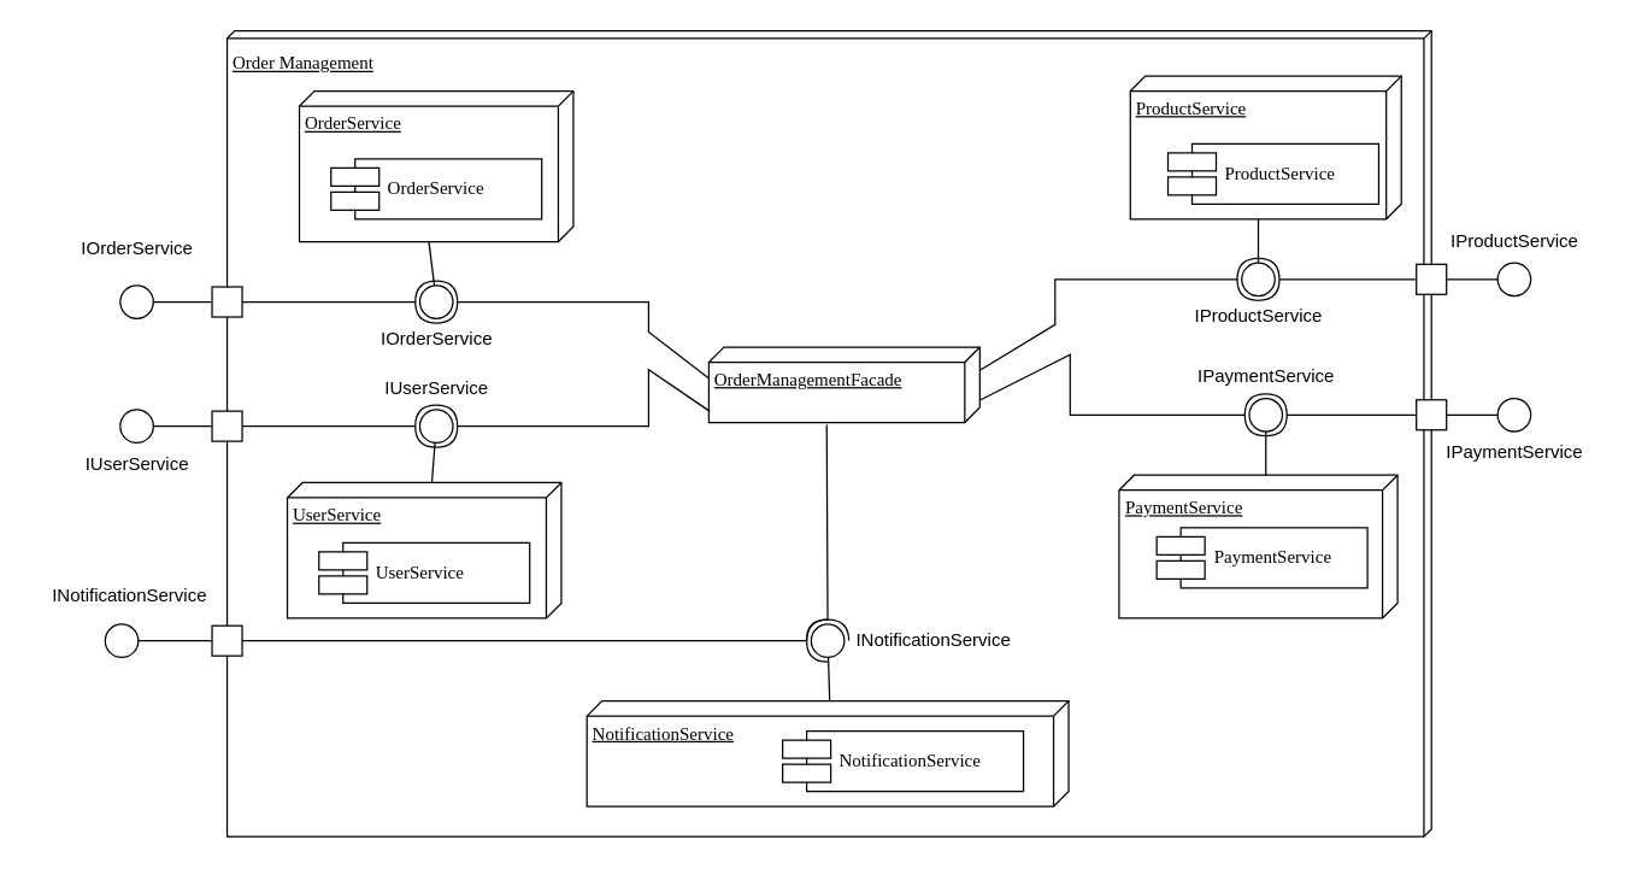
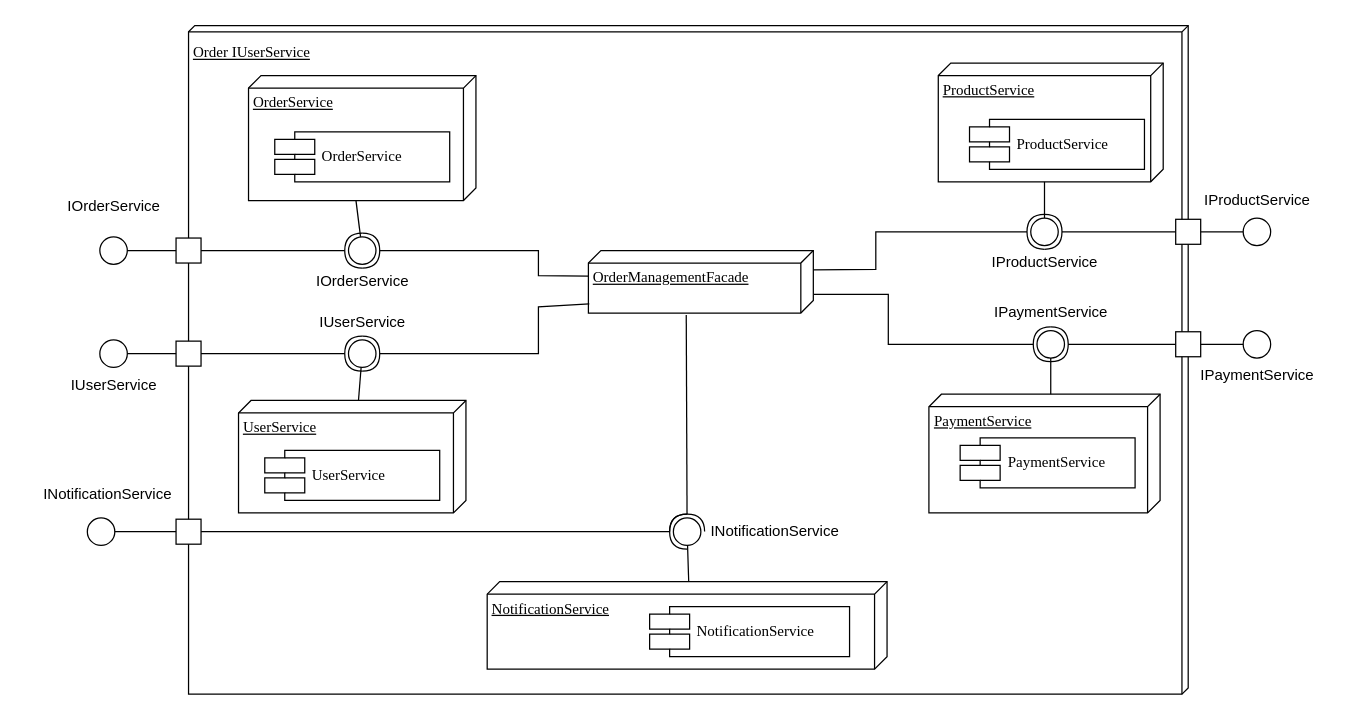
  <mxCell id="0" />
  <mxCell id="1" parent="0" />
- <mxCell id="2" value="Order Management" style="verticalAlign=top;align=left;spacingTop=8;spacingLeft=2;spacingRight=12;shape=cube;size=5;direction=south;fontStyle=4;html=1;rounded=0;shadow=0;comic=0;labelBackgroundColor=none;strokeWidth=1;fontFamily=Verdana;fontSize=12" vertex="1" parent="1"><mxGeometry x="150" y="20" width="800" height="535" as="geometry" /></mxCell>
+ <mxCell id="2" value="Order IUserService" style="verticalAlign=top;align=left;spacingTop=8;spacingLeft=2;spacingRight=12;shape=cube;size=5;direction=south;fontStyle=4;html=1;rounded=0;shadow=0;comic=0;labelBackgroundColor=none;strokeWidth=1;fontFamily=Verdana;fontSize=12" vertex="1" parent="1"><mxGeometry x="150" y="20" width="800" height="535" as="geometry" /></mxCell>
  <mxCell id="3" value="ProductService  " style="verticalAlign=top;align=left;spacingTop=8;spacingLeft=2;spacingRight=12;shape=cube;size=10;direction=south;fontStyle=4;html=1;rounded=0;shadow=0;comic=0;labelBackgroundColor=none;strokeWidth=1;fontFamily=Verdana;fontSize=12" vertex="1" parent="1"><mxGeometry x="750" y="50" width="180" height="95" as="geometry" /></mxCell>
  <mxCell id="4" value="ProductService  " style="shape=component;align=left;spacingLeft=36;rounded=0;shadow=0;comic=0;labelBackgroundColor=none;strokeWidth=1;fontFamily=Verdana;fontSize=12;html=1;" vertex="1" parent="1"><mxGeometry x="775" y="95" width="140" height="40" as="geometry" /></mxCell>
  <mxCell id="5" value="&lt;font style=&quot;font-size: 12px;&quot;&gt;IProductService&lt;/font&gt;" style="text;html=1;align=center;verticalAlign=middle;resizable=0;points=[];autosize=1;strokeColor=none;fillColor=none;spacing=2;" vertex="1" parent="1"><mxGeometry x="780" y="195" width="110" height="30" as="geometry" /></mxCell>
- <mxCell id="6" value="OrderManagementFacade" style="verticalAlign=top;align=left;spacingTop=8;spacingLeft=2;spacingRight=12;shape=cube;size=10;direction=south;fontStyle=4;html=1;rounded=0;shadow=0;comic=0;labelBackgroundColor=none;strokeWidth=1;fontFamily=Verdana;fontSize=12" vertex="1" parent="1"><mxGeometry x="470" y="230" width="180" height="50" as="geometry" /></mxCell>
+ <mxCell id="6" value="OrderManagementFacade" style="verticalAlign=top;align=left;spacingTop=8;spacingLeft=2;spacingRight=12;shape=cube;size=10;direction=south;fontStyle=4;html=1;rounded=0;shadow=0;comic=0;labelBackgroundColor=none;strokeWidth=1;fontFamily=Verdana;fontSize=12" vertex="1" parent="1"><mxGeometry x="470" y="200" width="180" height="50" as="geometry" /></mxCell>
  <mxCell id="7" value="PaymentService    " style="verticalAlign=top;align=left;spacingTop=8;spacingLeft=2;spacingRight=12;shape=cube;size=10;direction=south;fontStyle=4;html=1;rounded=0;shadow=0;comic=0;labelBackgroundColor=none;strokeWidth=1;fontFamily=Verdana;fontSize=12" vertex="1" parent="1"><mxGeometry x="742.5" y="315" width="185" height="95" as="geometry" /></mxCell>
  <mxCell id="8" value="PaymentService    " style="shape=component;align=left;spacingLeft=36;rounded=0;shadow=0;comic=0;labelBackgroundColor=none;strokeWidth=1;fontFamily=Verdana;fontSize=12;html=1;" vertex="1" parent="1"><mxGeometry x="767.5" y="350" width="140" height="40" as="geometry" /></mxCell>
  <mxCell id="9" value="NotificationService     " style="verticalAlign=top;align=left;spacingTop=8;spacingLeft=2;spacingRight=12;shape=cube;size=10;direction=south;fontStyle=4;html=1;rounded=0;shadow=0;comic=0;labelBackgroundColor=none;strokeWidth=1;fontFamily=Verdana;fontSize=12" vertex="1" parent="1"><mxGeometry x="389" y="465" width="320" height="70" as="geometry" /></mxCell>
  <mxCell id="10" value="NotificationService   " style="shape=component;align=left;spacingLeft=36;rounded=0;shadow=0;comic=0;labelBackgroundColor=none;strokeWidth=1;fontFamily=Verdana;fontSize=12;html=1;" vertex="1" parent="1"><mxGeometry x="519" y="485" width="160" height="40" as="geometry" /></mxCell>
  <mxCell id="11" value="OrderService      " style="verticalAlign=top;align=left;spacingTop=8;spacingLeft=2;spacingRight=12;shape=cube;size=10;direction=south;fontStyle=4;html=1;rounded=0;shadow=0;comic=0;labelBackgroundColor=none;strokeWidth=1;fontFamily=Verdana;fontSize=12" vertex="1" parent="1"><mxGeometry x="198" y="60" width="182" height="100" as="geometry" /></mxCell>
  <mxCell id="12" value="OrderService      " style="shape=component;align=left;spacingLeft=36;rounded=0;shadow=0;comic=0;labelBackgroundColor=none;strokeWidth=1;fontFamily=Verdana;fontSize=12;html=1;" vertex="1" parent="1"><mxGeometry x="219" y="105" width="140" height="40" as="geometry" /></mxCell>
  <mxCell id="13" value="UserService           " style="verticalAlign=top;align=left;spacingTop=8;spacingLeft=2;spacingRight=12;shape=cube;size=10;direction=south;fontStyle=4;html=1;rounded=0;shadow=0;comic=0;labelBackgroundColor=none;strokeWidth=1;fontFamily=Verdana;fontSize=12" vertex="1" parent="1"><mxGeometry x="190" y="320" width="182" height="90" as="geometry" /></mxCell>
  <mxCell id="14" value="UserService           " style="shape=component;align=left;spacingLeft=36;rounded=0;shadow=0;comic=0;labelBackgroundColor=none;strokeWidth=1;fontFamily=Verdana;fontSize=12;html=1;" vertex="1" parent="1"><mxGeometry x="211" y="360" width="140" height="40" as="geometry" /></mxCell>
  <mxCell id="15" value="" style="html=1;rounded=0;rotation=-180;" vertex="1" parent="1"><mxGeometry x="940" y="175" width="20" height="20" as="geometry" /></mxCell>
  <mxCell id="16" value="" style="rounded=0;orthogonalLoop=1;jettySize=auto;html=1;endArrow=halfCircle;endFill=0;endSize=12;strokeWidth=1;sketch=0;exitX=1;exitY=0.5;exitDx=0;exitDy=0;textShadow=0;labelBorderColor=none;" edge="1" parent="1" source="15" target="19"><mxGeometry relative="1" as="geometry"><mxPoint x="1020" y="205" as="sourcePoint" /><mxPoint x="850" y="185" as="targetPoint" /></mxGeometry></mxCell>
  <mxCell id="17" value="" style="rounded=0;orthogonalLoop=1;jettySize=auto;html=1;endArrow=oval;endFill=0;sketch=0;sourcePerimeterSpacing=0;targetPerimeterSpacing=0;endSize=22;exitX=0;exitY=0;exitDx=70;exitDy=145;exitPerimeter=0;" edge="1" parent="1" source="19"><mxGeometry relative="1" as="geometry"><mxPoint x="880" y="165" as="sourcePoint" /><mxPoint x="835" y="185" as="targetPoint" /></mxGeometry></mxCell>
  <mxCell id="18" value="" style="rounded=0;orthogonalLoop=1;jettySize=auto;html=1;endArrow=oval;endFill=0;sketch=0;sourcePerimeterSpacing=0;targetPerimeterSpacing=0;endSize=22;exitX=0;exitY=0;exitDx=95;exitDy=95;exitPerimeter=0;textShadow=0;" edge="1" parent="1" source="3" target="19"><mxGeometry relative="1" as="geometry"><mxPoint x="835" y="145" as="sourcePoint" /><mxPoint x="835" y="185" as="targetPoint" /></mxGeometry></mxCell>
  <mxCell id="19" value="" style="ellipse;whiteSpace=wrap;html=1;align=center;aspect=fixed;fillColor=none;strokeColor=none;resizable=0;perimeter=centerPerimeter;rotatable=0;allowArrows=0;points=[];outlineConnect=1;" vertex="1" parent="1"><mxGeometry x="830" y="180" width="10" height="10" as="geometry" /></mxCell>
  <mxCell id="20" value="" style="rounded=0;orthogonalLoop=1;jettySize=auto;html=1;endArrow=halfCircle;endFill=0;endSize=12;strokeWidth=1;sketch=0;entryX=0.25;entryY=0.925;entryDx=0;entryDy=0;entryPerimeter=0;exitX=0.309;exitY=0;exitDx=0;exitDy=0;exitPerimeter=0;" edge="1" parent="1" source="6" target="19"><mxGeometry relative="1" as="geometry"><mxPoint x="710" y="255" as="sourcePoint" /><mxPoint x="770" y="215" as="targetPoint" /><Array as="points"><mxPoint x="700" y="215" /><mxPoint x="700" y="185" /></Array></mxGeometry></mxCell>
  <mxCell id="21" value="" style="rounded=0;orthogonalLoop=1;jettySize=auto;html=1;endArrow=halfCircle;endFill=0;endSize=12;strokeWidth=1;sketch=0;entryX=0.25;entryY=0.925;entryDx=0;entryDy=0;entryPerimeter=0;exitX=0.7;exitY=-0.003;exitDx=0;exitDy=0;exitPerimeter=0;" edge="1" target="24" parent="1" source="6"><mxGeometry relative="1" as="geometry"><mxPoint x="700" y="215" as="sourcePoint" /><mxPoint x="760" y="305" as="targetPoint" /><Array as="points"><mxPoint x="710" y="235" /><mxPoint x="710" y="275" /></Array></mxGeometry></mxCell>
  <mxCell id="22" value="" style="rounded=0;orthogonalLoop=1;jettySize=auto;html=1;endArrow=halfCircle;endFill=0;endSize=12;strokeWidth=1;sketch=0;exitX=1;exitY=0.5;exitDx=0;exitDy=0;" edge="1" target="24" parent="1" source="25"><mxGeometry relative="1" as="geometry"><mxPoint x="990" y="275" as="sourcePoint" /><mxPoint x="840" y="275" as="targetPoint" /></mxGeometry></mxCell>
  <mxCell id="23" value="" style="rounded=0;orthogonalLoop=1;jettySize=auto;html=1;endArrow=oval;endFill=0;sketch=0;sourcePerimeterSpacing=0;targetPerimeterSpacing=0;endSize=22;exitX=0;exitY=0;exitDx=0;exitDy=87.5;exitPerimeter=0;" edge="1" target="24" parent="1" source="7"><mxGeometry relative="1" as="geometry"><mxPoint x="825" y="235" as="sourcePoint" /><mxPoint x="825" y="275" as="targetPoint" /></mxGeometry></mxCell>
  <mxCell id="24" value="" style="ellipse;whiteSpace=wrap;html=1;align=center;aspect=fixed;fillColor=none;strokeColor=none;resizable=0;perimeter=centerPerimeter;rotatable=0;allowArrows=0;points=[];outlineConnect=1;" vertex="1" parent="1"><mxGeometry x="835" y="270" width="10" height="10" as="geometry" /></mxCell>
  <mxCell id="25" value="" style="html=1;rounded=0;rotation=-180;" vertex="1" parent="1"><mxGeometry x="940" y="265" width="20" height="20" as="geometry" /></mxCell>
  <mxCell id="26" value="&lt;font style=&quot;font-size: 12px;&quot;&gt;IPaymentService&lt;/font&gt;" style="text;html=1;align=center;verticalAlign=middle;resizable=0;points=[];autosize=1;strokeColor=none;fillColor=none;spacing=2;" vertex="1" parent="1"><mxGeometry x="785" y="235" width="110" height="30" as="geometry" /></mxCell>
  <mxCell id="27" value="&lt;font style=&quot;font-size: 12px;&quot;&gt;IProductService&lt;/font&gt;" style="text;html=1;align=center;verticalAlign=middle;resizable=0;points=[];autosize=1;strokeColor=none;fillColor=none;spacing=2;" vertex="1" parent="1"><mxGeometry x="950" y="145" width="110" height="30" as="geometry" /></mxCell>
  <mxCell id="28" value="" style="ellipse;whiteSpace=wrap;html=1;align=center;aspect=fixed;fillColor=none;strokeColor=none;resizable=0;perimeter=centerPerimeter;rotatable=0;allowArrows=0;points=[];outlineConnect=1;" vertex="1" parent="1"><mxGeometry x="1000" y="270" width="10" height="10" as="geometry" /></mxCell>
  <mxCell id="29" value="" style="rounded=0;orthogonalLoop=1;jettySize=auto;html=1;endArrow=oval;endFill=0;sketch=0;sourcePerimeterSpacing=0;targetPerimeterSpacing=0;endSize=22;exitX=0;exitY=0.5;exitDx=0;exitDy=0;" edge="1" target="28" parent="1" source="25"><mxGeometry relative="1" as="geometry"><mxPoint x="957.5" y="275" as="sourcePoint" /><mxPoint x="1005" y="275" as="targetPoint" /></mxGeometry></mxCell>
  <mxCell id="30" value="" style="ellipse;whiteSpace=wrap;html=1;align=center;aspect=fixed;fillColor=none;strokeColor=none;resizable=0;perimeter=centerPerimeter;rotatable=0;allowArrows=0;points=[];outlineConnect=1;" vertex="1" parent="1"><mxGeometry x="1000" y="180" width="10" height="10" as="geometry" /></mxCell>
  <mxCell id="31" value="" style="rounded=0;orthogonalLoop=1;jettySize=auto;html=1;endArrow=oval;endFill=0;sketch=0;sourcePerimeterSpacing=0;targetPerimeterSpacing=0;endSize=22;exitX=0;exitY=0.5;exitDx=0;exitDy=0;" edge="1" target="30" parent="1" source="15"><mxGeometry relative="1" as="geometry"><mxPoint x="957.5" y="185" as="sourcePoint" /><mxPoint x="1005" y="185" as="targetPoint" /></mxGeometry></mxCell>
  <mxCell id="32" value="&lt;font style=&quot;font-size: 12px;&quot;&gt;IPaymentService&lt;/font&gt;" style="text;html=1;align=center;verticalAlign=middle;resizable=0;points=[];autosize=1;strokeColor=none;fillColor=none;spacing=2;" vertex="1" parent="1"><mxGeometry x="950" y="285" width="110" height="30" as="geometry" /></mxCell>
  <mxCell id="33" value="" style="rounded=0;orthogonalLoop=1;jettySize=auto;html=1;endArrow=halfCircle;endFill=0;endSize=12;strokeWidth=1;sketch=0;entryX=0.25;entryY=0.925;entryDx=0;entryDy=0;entryPerimeter=0;exitX=1.033;exitY=0.565;exitDx=0;exitDy=0;exitPerimeter=0;" edge="1" target="36" parent="1" source="6"><mxGeometry relative="1" as="geometry"><mxPoint x="555" y="225" as="sourcePoint" /><mxPoint x="469" y="455" as="targetPoint" /><Array as="points" /></mxGeometry></mxCell>
  <mxCell id="34" value="" style="rounded=0;orthogonalLoop=1;jettySize=auto;html=1;endArrow=halfCircle;endFill=0;endSize=12;strokeWidth=1;sketch=0;exitX=0;exitY=0.5;exitDx=0;exitDy=0;" edge="1" source="37" target="36" parent="1"><mxGeometry relative="1" as="geometry"><mxPoint x="420" y="425" as="sourcePoint" /><mxPoint x="549" y="425" as="targetPoint" /></mxGeometry></mxCell>
  <mxCell id="35" value="" style="rounded=0;orthogonalLoop=1;jettySize=auto;html=1;endArrow=oval;endFill=0;sketch=0;sourcePerimeterSpacing=0;targetPerimeterSpacing=0;endSize=22;exitX=0;exitY=0.496;exitDx=0;exitDy=0;exitPerimeter=0;" edge="1" target="36" parent="1" source="9"><mxGeometry relative="1" as="geometry"><mxPoint x="554" y="470" as="sourcePoint" /><mxPoint x="534" y="425" as="targetPoint" /></mxGeometry></mxCell>
  <mxCell id="36" value="" style="ellipse;whiteSpace=wrap;html=1;align=center;aspect=fixed;fillColor=none;strokeColor=none;resizable=0;perimeter=centerPerimeter;rotatable=0;allowArrows=0;points=[];outlineConnect=1;" vertex="1" parent="1"><mxGeometry x="544" y="420" width="10" height="10" as="geometry" /></mxCell>
  <mxCell id="37" value="" style="html=1;rounded=0;rotation=-180;" vertex="1" parent="1"><mxGeometry x="140" y="415" width="20" height="20" as="geometry" /></mxCell>
  <mxCell id="38" value="" style="ellipse;whiteSpace=wrap;html=1;align=center;aspect=fixed;fillColor=none;strokeColor=none;resizable=0;perimeter=centerPerimeter;rotatable=0;allowArrows=0;points=[];outlineConnect=1;" vertex="1" parent="1"><mxGeometry x="75" y="420" width="10" height="10" as="geometry" /></mxCell>
  <mxCell id="39" value="" style="rounded=0;orthogonalLoop=1;jettySize=auto;html=1;endArrow=oval;endFill=0;sketch=0;sourcePerimeterSpacing=0;targetPerimeterSpacing=0;endSize=22;exitX=1;exitY=0.5;exitDx=0;exitDy=0;entryX=0.046;entryY=-0.092;entryDx=0;entryDy=0;entryPerimeter=0;" edge="1" source="37" target="38" parent="1"><mxGeometry relative="1" as="geometry"><mxPoint x="5" y="445" as="sourcePoint" /><mxPoint x="55" y="410" as="targetPoint" /></mxGeometry></mxCell>
  <mxCell id="40" value="&lt;font style=&quot;font-size: 12px;&quot;&gt;INotificationService&lt;/font&gt;" style="text;html=1;align=center;verticalAlign=middle;resizable=0;points=[];autosize=1;strokeColor=none;fillColor=none;spacing=2;" vertex="1" parent="1"><mxGeometry x="20" y="380" width="130" height="30" as="geometry" /></mxCell>
  <mxCell id="41" value="" style="rounded=0;orthogonalLoop=1;jettySize=auto;html=1;endArrow=halfCircle;endFill=0;endSize=12;strokeWidth=1;sketch=0;entryX=0.25;entryY=0.925;entryDx=0;entryDy=0;entryPerimeter=0;exitX=0.411;exitY=1.001;exitDx=0;exitDy=0;exitPerimeter=0;" edge="1" target="44" parent="1" source="6"><mxGeometry relative="1" as="geometry"><mxPoint x="470" y="220" as="sourcePoint" /><mxPoint x="209" y="230" as="targetPoint" /><Array as="points"><mxPoint x="430" y="220" /><mxPoint x="430" y="200" /></Array></mxGeometry></mxCell>
  <mxCell id="42" value="" style="rounded=0;orthogonalLoop=1;jettySize=auto;html=1;endArrow=halfCircle;endFill=0;endSize=12;strokeWidth=1;sketch=0;exitX=1;exitY=0.5;exitDx=0;exitDy=0;" edge="1" source="45" target="44" parent="1"><mxGeometry relative="1" as="geometry"><mxPoint x="439" y="200" as="sourcePoint" /><mxPoint x="289" y="200" as="targetPoint" /></mxGeometry></mxCell>
  <mxCell id="43" value="" style="rounded=0;orthogonalLoop=1;jettySize=auto;html=1;endArrow=oval;endFill=0;sketch=0;sourcePerimeterSpacing=0;targetPerimeterSpacing=0;endSize=22;exitX=0;exitY=0;exitDx=100;exitDy=96;exitPerimeter=0;" edge="1" target="44" parent="1" source="11"><mxGeometry relative="1" as="geometry"><mxPoint x="290" y="165" as="sourcePoint" /><mxPoint x="274" y="195" as="targetPoint" /></mxGeometry></mxCell>
  <mxCell id="44" value="" style="ellipse;whiteSpace=wrap;html=1;align=center;aspect=fixed;fillColor=none;strokeColor=none;resizable=0;perimeter=centerPerimeter;rotatable=0;allowArrows=0;points=[];outlineConnect=1;" vertex="1" parent="1"><mxGeometry x="284" y="195" width="10" height="10" as="geometry" /></mxCell>
  <mxCell id="45" value="" style="html=1;rounded=0;rotation=-180;" vertex="1" parent="1"><mxGeometry x="140" y="190" width="20" height="20" as="geometry" /></mxCell>
  <mxCell id="46" value="" style="ellipse;whiteSpace=wrap;html=1;align=center;aspect=fixed;fillColor=none;strokeColor=none;resizable=0;perimeter=centerPerimeter;rotatable=0;allowArrows=0;points=[];outlineConnect=1;" vertex="1" parent="1"><mxGeometry x="85" y="195" width="10" height="10" as="geometry" /></mxCell>
  <mxCell id="47" value="" style="rounded=0;orthogonalLoop=1;jettySize=auto;html=1;endArrow=oval;endFill=0;sketch=0;sourcePerimeterSpacing=0;targetPerimeterSpacing=0;endSize=22;exitX=1;exitY=0.5;exitDx=0;exitDy=0;entryX=0.046;entryY=-0.092;entryDx=0;entryDy=0;entryPerimeter=0;" edge="1" source="45" target="46" parent="1"><mxGeometry relative="1" as="geometry"><mxPoint x="15" y="220" as="sourcePoint" /><mxPoint x="65" y="185" as="targetPoint" /></mxGeometry></mxCell>
  <mxCell id="48" value="&lt;font style=&quot;font-size: 12px;&quot;&gt;IOrderService&lt;/font&gt;" style="text;html=1;align=center;verticalAlign=middle;resizable=0;points=[];autosize=1;strokeColor=none;fillColor=none;spacing=2;" vertex="1" parent="1"><mxGeometry x="40" y="150" width="100" height="30" as="geometry" /></mxCell>
  <mxCell id="49" value="&lt;font style=&quot;font-size: 12px;&quot;&gt;IOrderService&lt;/font&gt;" style="text;html=1;align=center;verticalAlign=middle;resizable=0;points=[];autosize=1;strokeColor=none;fillColor=none;spacing=2;" vertex="1" parent="1"><mxGeometry x="239" y="210" width="100" height="30" as="geometry" /></mxCell>
  <mxCell id="50" value="" style="rounded=0;orthogonalLoop=1;jettySize=auto;html=1;endArrow=halfCircle;endFill=0;endSize=12;strokeWidth=1;sketch=0;entryX=0.25;entryY=0.925;entryDx=0;entryDy=0;entryPerimeter=0;exitX=0.854;exitY=0.996;exitDx=0;exitDy=0;exitPerimeter=0;" edge="1" target="53" parent="1" source="6"><mxGeometry relative="1" as="geometry"><mxPoint x="470" y="302.5" as="sourcePoint" /><mxPoint x="209" y="312.5" as="targetPoint" /><Array as="points"><mxPoint x="430" y="245" /><mxPoint x="430" y="282.5" /></Array></mxGeometry></mxCell>
  <mxCell id="51" value="" style="rounded=0;orthogonalLoop=1;jettySize=auto;html=1;endArrow=halfCircle;endFill=0;endSize=12;strokeWidth=1;sketch=0;exitX=1;exitY=0.5;exitDx=0;exitDy=0;" edge="1" source="54" target="53" parent="1"><mxGeometry relative="1" as="geometry"><mxPoint x="439" y="282.5" as="sourcePoint" /><mxPoint x="289" y="282.5" as="targetPoint" /></mxGeometry></mxCell>
  <mxCell id="52" value="" style="rounded=0;orthogonalLoop=1;jettySize=auto;html=1;endArrow=oval;endFill=0;sketch=0;sourcePerimeterSpacing=0;targetPerimeterSpacing=0;endSize=22;exitX=0;exitY=0;exitDx=0;exitDy=86;exitPerimeter=0;" edge="1" target="53" parent="1" source="13"><mxGeometry relative="1" as="geometry"><mxPoint x="284" y="227.5" as="sourcePoint" /><mxPoint x="274" y="277.5" as="targetPoint" /></mxGeometry></mxCell>
  <mxCell id="53" value="" style="ellipse;whiteSpace=wrap;html=1;align=center;aspect=fixed;fillColor=none;strokeColor=none;resizable=0;perimeter=centerPerimeter;rotatable=0;allowArrows=0;points=[];outlineConnect=1;" vertex="1" parent="1"><mxGeometry x="284" y="277.5" width="10" height="10" as="geometry" /></mxCell>
  <mxCell id="54" value="" style="html=1;rounded=0;rotation=-180;" vertex="1" parent="1"><mxGeometry x="140" y="272.5" width="20" height="20" as="geometry" /></mxCell>
  <mxCell id="55" value="" style="ellipse;whiteSpace=wrap;html=1;align=center;aspect=fixed;fillColor=none;strokeColor=none;resizable=0;perimeter=centerPerimeter;rotatable=0;allowArrows=0;points=[];outlineConnect=1;" vertex="1" parent="1"><mxGeometry x="85" y="277.5" width="10" height="10" as="geometry" /></mxCell>
  <mxCell id="56" value="" style="rounded=0;orthogonalLoop=1;jettySize=auto;html=1;endArrow=oval;endFill=0;sketch=0;sourcePerimeterSpacing=0;targetPerimeterSpacing=0;endSize=22;exitX=1;exitY=0.5;exitDx=0;exitDy=0;entryX=0.046;entryY=-0.092;entryDx=0;entryDy=0;entryPerimeter=0;" edge="1" source="54" target="55" parent="1"><mxGeometry relative="1" as="geometry"><mxPoint x="15" y="302.5" as="sourcePoint" /><mxPoint x="65" y="267.5" as="targetPoint" /></mxGeometry></mxCell>
  <mxCell id="57" value="&lt;font style=&quot;font-size: 12px;&quot;&gt;IUserService&lt;/font&gt;" style="text;html=1;align=center;verticalAlign=middle;resizable=0;points=[];autosize=1;strokeColor=none;fillColor=none;spacing=2;" vertex="1" parent="1"><mxGeometry x="45" y="292.5" width="90" height="30" as="geometry" /></mxCell>
  <mxCell id="58" value="&lt;font style=&quot;font-size: 12px;&quot;&gt;IUserService&lt;/font&gt;" style="text;html=1;align=center;verticalAlign=middle;resizable=0;points=[];autosize=1;strokeColor=none;fillColor=none;spacing=2;" vertex="1" parent="1"><mxGeometry x="244" y="242.5" width="90" height="30" as="geometry" /></mxCell>
  <mxCell id="59" value="&lt;font style=&quot;font-size: 12px;&quot;&gt;INotificationService&lt;/font&gt;" style="text;html=1;align=center;verticalAlign=middle;resizable=0;points=[];autosize=1;strokeColor=none;fillColor=none;spacing=2;" vertex="1" parent="1"><mxGeometry x="554" y="410" width="130" height="30" as="geometry" /></mxCell>
